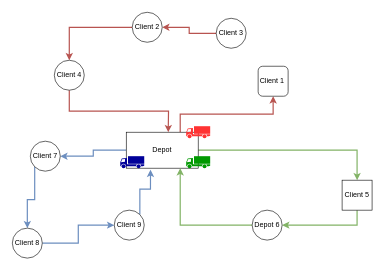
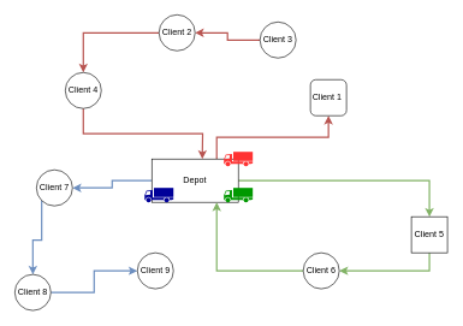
  <mxCell id="0" />
  <mxCell id="1" parent="0" />
  <mxCell id="2" style="edgeStyle=orthogonalEdgeStyle;rounded=0;orthogonalLoop=1;jettySize=auto;html=1;exitX=0.75;exitY=0;exitDx=0;exitDy=0;entryX=0.5;entryY=1;entryDx=0;entryDy=0;fillColor=#f8cecc;strokeColor=#b85450;strokeWidth=2;" edge="1" parent="1" source="5" target="6"><mxGeometry relative="1" as="geometry" /></mxCell>
  <mxCell id="3" style="edgeStyle=orthogonalEdgeStyle;rounded=0;orthogonalLoop=1;jettySize=auto;html=1;exitX=1;exitY=0.5;exitDx=0;exitDy=0;entryX=0.5;entryY=0;entryDx=0;entryDy=0;fillColor=#d5e8d4;strokeColor=#82b366;strokeWidth=2;" edge="1" parent="1" source="5" target="18"><mxGeometry relative="1" as="geometry" /></mxCell>
  <mxCell id="4" style="edgeStyle=orthogonalEdgeStyle;rounded=0;orthogonalLoop=1;jettySize=auto;html=1;exitX=0;exitY=0.5;exitDx=0;exitDy=0;strokeWidth=2;fillColor=#dae8fc;strokeColor=#6c8ebf;" edge="1" parent="1" source="5" target="14"><mxGeometry relative="1" as="geometry" /></mxCell>
  <mxCell id="5" value="Depot" style="rounded=0;whiteSpace=wrap;html=1;" vertex="1" parent="1"><mxGeometry x="210" y="220" width="120" height="60" as="geometry" /></mxCell>
  <mxCell id="6" value="Client 1&amp;nbsp;" style="whiteSpace=wrap;html=1;aspect=fixed;rounded=1;" vertex="1" parent="1"><mxGeometry x="430" y="110" width="50" height="50" as="geometry" /></mxCell>
  <mxCell id="7" style="edgeStyle=orthogonalEdgeStyle;rounded=0;orthogonalLoop=1;jettySize=auto;html=1;exitX=0;exitY=0.5;exitDx=0;exitDy=0;entryX=1;entryY=0.5;entryDx=0;entryDy=0;fillColor=#f8cecc;strokeColor=#b85450;strokeWidth=2;" edge="1" parent="1" source="8" target="10"><mxGeometry relative="1" as="geometry" /></mxCell>
  <mxCell id="8" value="Client 3" style="ellipse;whiteSpace=wrap;html=1;aspect=fixed;" vertex="1" parent="1"><mxGeometry x="360" y="30" width="50" height="50" as="geometry" /></mxCell>
  <mxCell id="9" style="edgeStyle=orthogonalEdgeStyle;rounded=0;orthogonalLoop=1;jettySize=auto;html=1;exitX=0;exitY=0.5;exitDx=0;exitDy=0;fillColor=#f8cecc;strokeColor=#b85450;strokeWidth=2;" edge="1" parent="1" source="10" target="12"><mxGeometry relative="1" as="geometry" /></mxCell>
  <mxCell id="10" value="Client 2" style="ellipse;whiteSpace=wrap;html=1;aspect=fixed;" vertex="1" parent="1"><mxGeometry x="220" y="20" width="50" height="50" as="geometry" /></mxCell>
  <mxCell id="11" style="edgeStyle=orthogonalEdgeStyle;rounded=0;orthogonalLoop=1;jettySize=auto;html=1;exitX=0.5;exitY=1;exitDx=0;exitDy=0;fillColor=#f8cecc;strokeColor=#b85450;strokeWidth=2;" edge="1" parent="1" source="12"><mxGeometry relative="1" as="geometry"><mxPoint x="280" y="220" as="targetPoint" /></mxGeometry></mxCell>
  <mxCell id="12" value="Client 4" style="ellipse;whiteSpace=wrap;html=1;aspect=fixed;" vertex="1" parent="1"><mxGeometry x="90" y="100" width="50" height="50" as="geometry" /></mxCell>
  <mxCell id="13" style="edgeStyle=orthogonalEdgeStyle;rounded=0;orthogonalLoop=1;jettySize=auto;html=1;exitX=0;exitY=1;exitDx=0;exitDy=0;entryX=0.5;entryY=0;entryDx=0;entryDy=0;strokeWidth=2;fillColor=#dae8fc;strokeColor=#6c8ebf;" edge="1" parent="1" source="14" target="16"><mxGeometry relative="1" as="geometry" /></mxCell>
  <mxCell id="14" value="Client 7" style="ellipse;whiteSpace=wrap;html=1;aspect=fixed;" vertex="1" parent="1"><mxGeometry x="50" y="235" width="50" height="50" as="geometry" /></mxCell>
  <mxCell id="15" style="edgeStyle=orthogonalEdgeStyle;rounded=0;orthogonalLoop=1;jettySize=auto;html=1;exitX=1;exitY=0.5;exitDx=0;exitDy=0;entryX=0;entryY=0.5;entryDx=0;entryDy=0;strokeWidth=2;fillColor=#dae8fc;strokeColor=#6c8ebf;" edge="1" parent="1" source="16" target="22"><mxGeometry relative="1" as="geometry" /></mxCell>
  <mxCell id="16" value="Client 8" style="ellipse;whiteSpace=wrap;html=1;aspect=fixed;" vertex="1" parent="1"><mxGeometry x="20" y="380" width="50" height="50" as="geometry" /></mxCell>
  <mxCell id="17" style="edgeStyle=orthogonalEdgeStyle;rounded=0;orthogonalLoop=1;jettySize=auto;html=1;exitX=0.5;exitY=1;exitDx=0;exitDy=0;fillColor=#d5e8d4;strokeColor=#82b366;strokeWidth=2;" edge="1" parent="1" source="18" target="20"><mxGeometry relative="1" as="geometry"><Array as="points"><mxPoint x="595" y="375" /></Array></mxGeometry></mxCell>
  <mxCell id="18" value="Client 5" style="whiteSpace=wrap;html=1;aspect=fixed;rounded=0;" vertex="1" parent="1"><mxGeometry x="570" y="300" width="50" height="50" as="geometry" /></mxCell>
  <mxCell id="19" style="edgeStyle=orthogonalEdgeStyle;rounded=0;orthogonalLoop=1;jettySize=auto;html=1;exitX=0;exitY=0.5;exitDx=0;exitDy=0;entryX=0.75;entryY=1;entryDx=0;entryDy=0;fillColor=#d5e8d4;strokeColor=#82b366;strokeWidth=2;" edge="1" parent="1" source="20" target="5"><mxGeometry relative="1" as="geometry" /></mxCell>
- <mxCell id="20" value="Depot 6" style="ellipse;whiteSpace=wrap;html=1;aspect=fixed;" vertex="1" parent="1"><mxGeometry x="420" y="350" width="50" height="50" as="geometry" /></mxCell>
- <mxCell id="21" style="edgeStyle=orthogonalEdgeStyle;rounded=0;orthogonalLoop=1;jettySize=auto;html=1;exitX=1;exitY=0;exitDx=0;exitDy=0;entryX=0.337;entryY=1.043;entryDx=0;entryDy=0;entryPerimeter=0;strokeWidth=2;fillColor=#dae8fc;strokeColor=#6c8ebf;" edge="1" parent="1" source="22" target="5"><mxGeometry relative="1" as="geometry" /></mxCell>
+ <mxCell id="20" value="Client 6" style="ellipse;whiteSpace=wrap;html=1;aspect=fixed;" vertex="1" parent="1"><mxGeometry x="420" y="350" width="50" height="50" as="geometry" /></mxCell>
  <mxCell id="22" value="Client 9" style="ellipse;whiteSpace=wrap;html=1;aspect=fixed;" vertex="1" parent="1"><mxGeometry x="190" y="350" width="50" height="50" as="geometry" /></mxCell>
  <mxCell id="23" value="" style="shape=mxgraph.signs.transportation.truck_1;html=1;pointerEvents=1;strokeColor=none;verticalLabelPosition=bottom;verticalAlign=top;align=center;fillColor=#FF3333;" vertex="1" parent="1"><mxGeometry x="310" y="210" width="40" height="20" as="geometry" /></mxCell>
  <mxCell id="24" value="" style="shape=mxgraph.signs.transportation.truck_1;html=1;pointerEvents=1;strokeColor=none;verticalLabelPosition=bottom;verticalAlign=top;align=center;fillColor=#000099;" vertex="1" parent="1"><mxGeometry x="200" y="260" width="40" height="20" as="geometry" /></mxCell>
  <mxCell id="25" value="" style="shape=mxgraph.signs.transportation.truck_1;html=1;pointerEvents=1;strokeColor=none;verticalLabelPosition=bottom;verticalAlign=top;align=center;fillColor=#009900;" vertex="1" parent="1"><mxGeometry x="310" y="260" width="40" height="20" as="geometry" /></mxCell>
